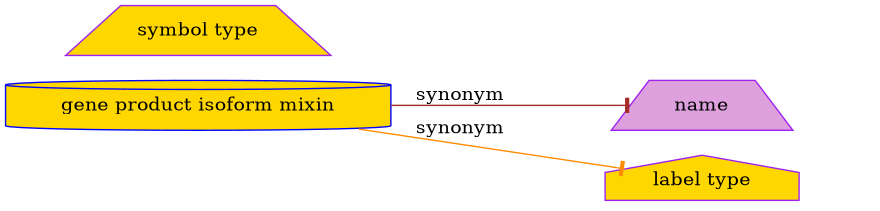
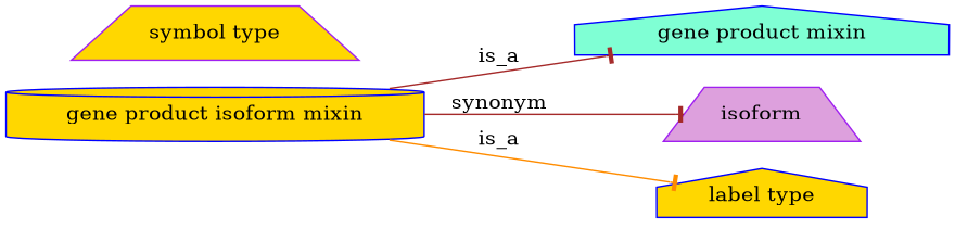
  digraph {
    rankdir=LR
    node [color=purple fillcolor=gold shape=house style=filled]
    edge [arrowhead=tee color=brown style=solid]
    n1 [color=blue height=0.5 label="gene product isoform mixin" shape=cylinder width=3.8635]
-   name [fillcolor=plum height=0.5 shape=trapezium width=1.011]
-   n4 [height=0.5 label="label type" width=1.5707]
+   "gene product mixin" [color=blue fillcolor=aquamarine height=0.5 width=2.7984]
+   name [fillcolor=plum height=0.5 shape=trapezium width=1.011 label=isoform]
+   n4 [color=blue height=0.5 label="label type" width=1.5707]
    n5 [height=0.5 label="symbol type" shape=trapezium width=1.8776]
+   n1 -> "gene product mixin" [label=is_a style=""]
    n1 -> name [label=synonym]
-   n1 -> n4 [color=darkorange label=synonym]
+   n1 -> n4 [color=darkorange label=is_a]
  }
